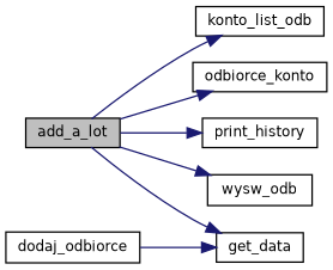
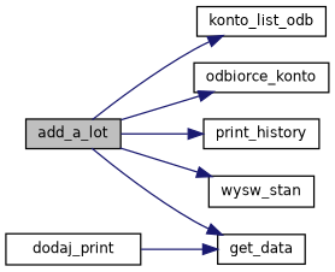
  digraph {
    rankdir=LR
    node [color=black fillcolor=white fontname=Helvetica fontsize=10 shape=record style=filled]
    edge [color=midnightblue fontname=Helvetica fontsize=10 labelfontname=Helvetica labelfontsize=10 style=solid]
    n1 [fillcolor=grey75 fontcolor=black height=0.2 label=add_a_lot width=0.4]
    n2 [height=0.2 label=konto_list_odb width=0.4]
    n3 [height=0.2 label=odbiorce_konto width=0.4]
    n4 [height=0.2 label=print_history width=0.4]
-   n5 [height=0.2 label=wysw_odb width=0.4]
+   n5 [height=0.2 label=wysw_stan width=0.4]
    n6 [height=0.2 label=get_data width=0.4]
-   n7 [height=0.2 label=dodaj_odbiorce width=0.4]
+   n7 [height=0.2 label=dodaj_print width=0.4]
    n1 -> n2
    n1 -> n3
    n1 -> n4
    n1 -> n5
    n1 -> n6
    n7 -> n6
  }
